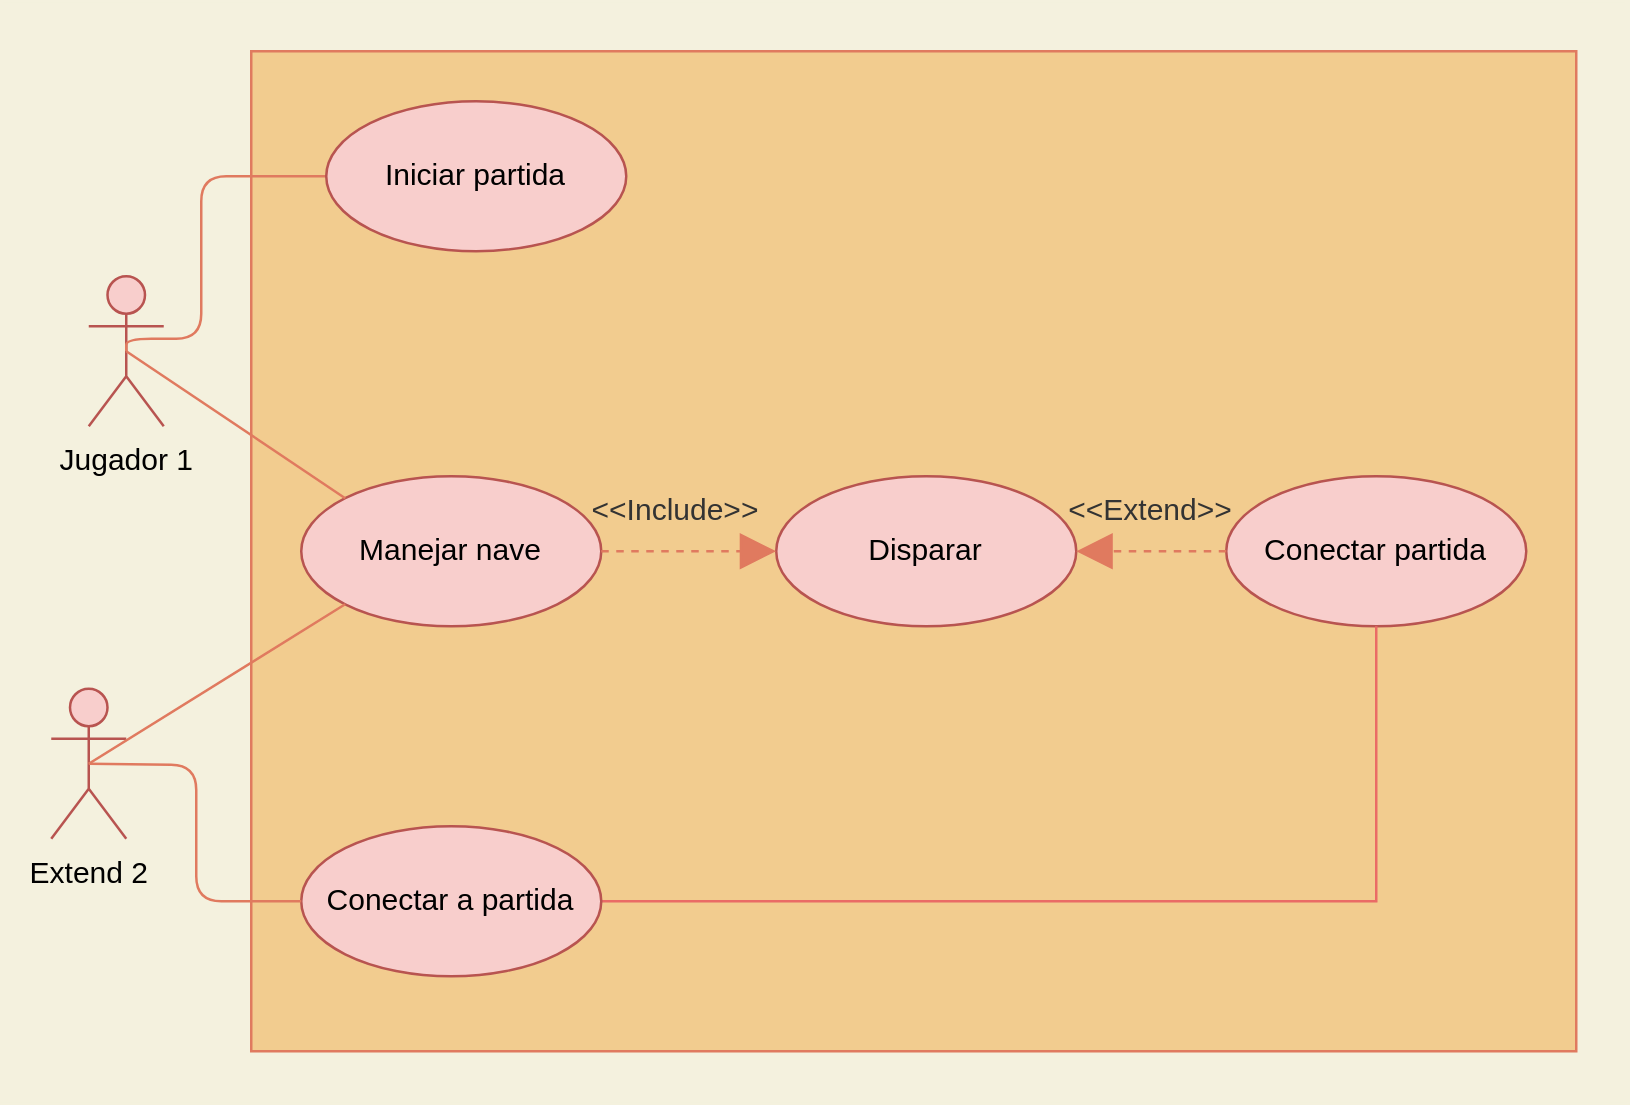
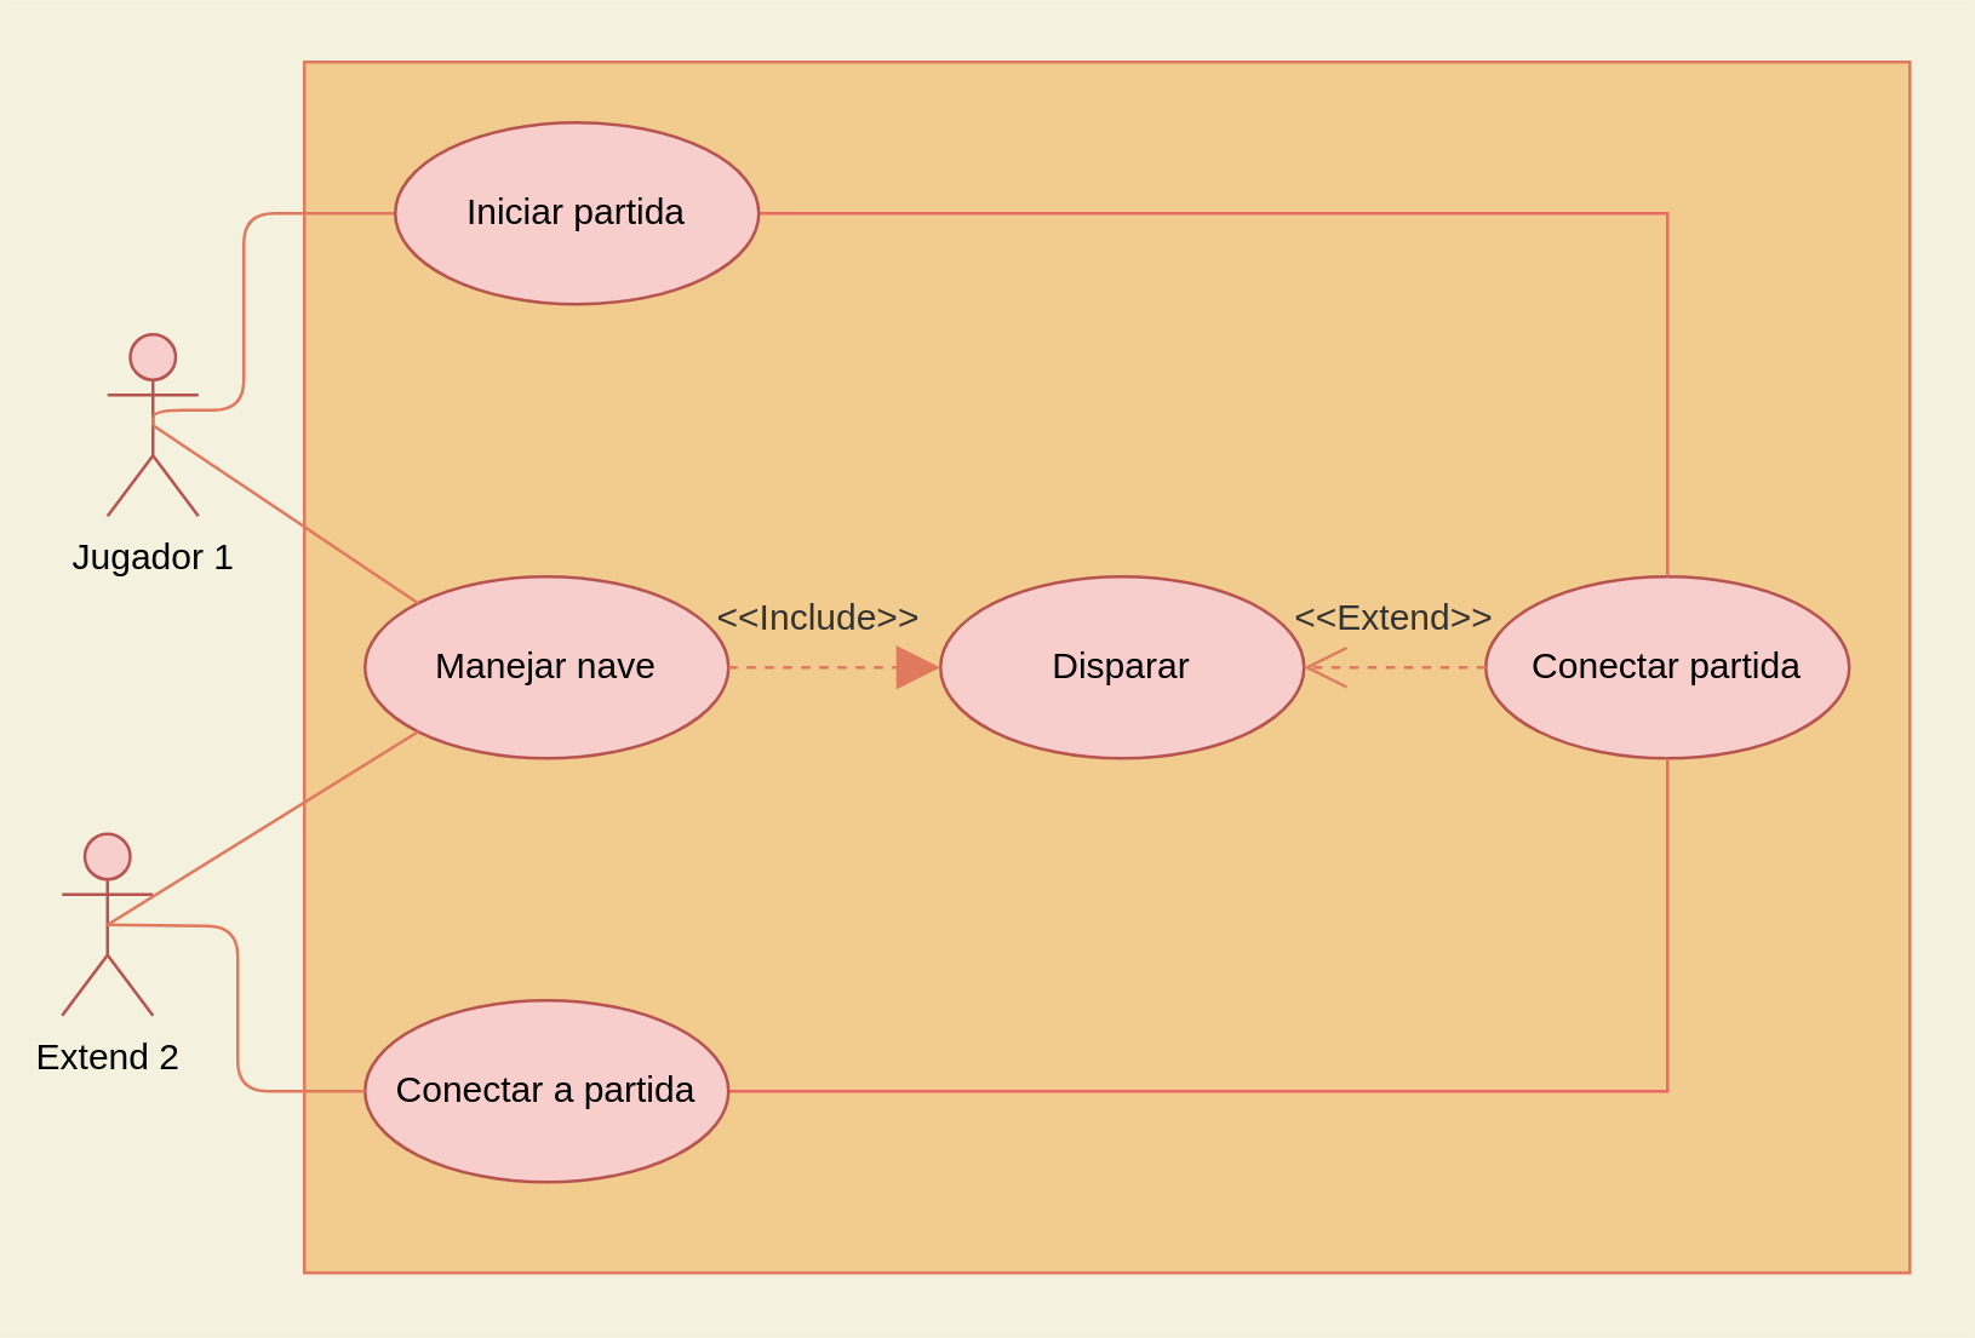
  <mxCell id="0" />
  <mxCell id="1" parent="0" />
  <mxCell id="2" value="Jugador 1" style="shape=umlActor;verticalLabelPosition=bottom;verticalAlign=top;html=1;rounded=0;sketch=0;strokeColor=#b85450;fillColor=#f8cecc;" parent="1" vertex="1"><mxGeometry x="35" y="110" width="30" height="60" as="geometry" /></mxCell>
  <mxCell id="3" value="Extend 2" style="shape=umlActor;verticalLabelPosition=bottom;verticalAlign=top;html=1;rounded=0;sketch=0;strokeColor=#b85450;fillColor=#f8cecc;" parent="1" vertex="1"><mxGeometry x="20" y="275" width="30" height="60" as="geometry" /></mxCell>
  <mxCell id="4" value="" style="rounded=0;whiteSpace=wrap;html=1;sketch=0;strokeColor=#E07A5F;fillColor=#F2CC8F;fontColor=#393C56;" parent="1" vertex="1"><mxGeometry x="100" y="20" width="530" height="400" as="geometry" /></mxCell>
  <mxCell id="5" value="Conectar partida" style="ellipse;whiteSpace=wrap;html=1;rounded=0;sketch=0;strokeColor=#b85450;fillColor=#f8cecc;" parent="1" vertex="1"><mxGeometry x="490" y="190" width="120" height="60" as="geometry" /></mxCell>
  <mxCell id="6" value="" style="endArrow=none;html=1;edgeStyle=orthogonalEdgeStyle;strokeColor=#E07A5F;fillColor=#F2CC8F;fontColor=#393C56;exitX=0.5;exitY=0.5;exitDx=0;exitDy=0;exitPerimeter=0;entryX=0;entryY=0.5;entryDx=0;entryDy=0;" parent="1" source="2" target="15" edge="1"><mxGeometry relative="1" as="geometry"><mxPoint x="250" y="230" as="sourcePoint" /><mxPoint x="410" y="230" as="targetPoint" /><Array as="points"><mxPoint x="80" y="135" /><mxPoint x="80" y="70" /></Array></mxGeometry></mxCell>
  <mxCell id="7" style="edgeStyle=orthogonalEdgeStyle;rounded=0;orthogonalLoop=1;jettySize=auto;html=1;entryX=0.5;entryY=1;entryDx=0;entryDy=0;endArrow=none;endFill=0;strokeColor=#EA6B66;" edge="1" parent="1" source="8" target="5"><mxGeometry relative="1" as="geometry" /></mxCell>
  <mxCell id="8" value="Conectar a partida" style="ellipse;whiteSpace=wrap;html=1;rounded=0;sketch=0;strokeColor=#b85450;fillColor=#f8cecc;" parent="1" vertex="1"><mxGeometry x="120" y="330" width="120" height="60" as="geometry" /></mxCell>
  <mxCell id="9" value="" style="endArrow=none;html=1;edgeStyle=orthogonalEdgeStyle;strokeColor=#E07A5F;fillColor=#F2CC8F;fontColor=#393C56;entryX=0;entryY=0.5;entryDx=0;entryDy=0;" parent="1" target="8" edge="1"><mxGeometry relative="1" as="geometry"><mxPoint x="35" y="305" as="sourcePoint" /><mxPoint x="410" y="400" as="targetPoint" /></mxGeometry></mxCell>
  <mxCell id="10" value="Manejar nave" style="ellipse;whiteSpace=wrap;html=1;rounded=0;sketch=0;strokeColor=#b85450;fillColor=#f8cecc;" parent="1" vertex="1"><mxGeometry x="120" y="190" width="120" height="60" as="geometry" /></mxCell>
  <mxCell id="11" value="" style="endArrow=none;html=1;strokeColor=#E07A5F;fillColor=#F2CC8F;fontColor=#393C56;exitX=0.5;exitY=0.5;exitDx=0;exitDy=0;exitPerimeter=0;entryX=0;entryY=1;entryDx=0;entryDy=0;" parent="1" source="3" target="10" edge="1"><mxGeometry width="50" height="50" relative="1" as="geometry"><mxPoint x="310" y="250" as="sourcePoint" /><mxPoint x="360" y="200" as="targetPoint" /></mxGeometry></mxCell>
  <mxCell id="12" value="" style="endArrow=none;html=1;strokeColor=#E07A5F;fillColor=#F2CC8F;fontColor=#393C56;exitX=0.5;exitY=0.5;exitDx=0;exitDy=0;exitPerimeter=0;entryX=0;entryY=0;entryDx=0;entryDy=0;" parent="1" source="2" target="10" edge="1"><mxGeometry width="50" height="50" relative="1" as="geometry"><mxPoint x="45" y="315" as="sourcePoint" /><mxPoint x="217.574" y="251.213" as="targetPoint" /></mxGeometry></mxCell>
  <mxCell id="13" value="Disparar" style="ellipse;whiteSpace=wrap;html=1;rounded=0;sketch=0;strokeColor=#b85450;fillColor=#f8cecc;" parent="1" vertex="1"><mxGeometry x="310" y="190" width="120" height="60" as="geometry" /></mxCell>
+ <mxCell id="14" style="edgeStyle=orthogonalEdgeStyle;rounded=0;orthogonalLoop=1;jettySize=auto;html=1;entryX=0.5;entryY=0;entryDx=0;entryDy=0;endArrow=none;endFill=0;strokeColor=#EA6B66;" edge="1" parent="1" source="15" target="5"><mxGeometry relative="1" as="geometry" /></mxCell>
  <mxCell id="15" value="Iniciar partida" style="ellipse;whiteSpace=wrap;html=1;rounded=0;sketch=0;strokeColor=#b85450;fillColor=#f8cecc;" parent="1" vertex="1"><mxGeometry x="130" y="40" width="120" height="60" as="geometry" /></mxCell>
  <mxCell id="16" value="" style="endArrow=block;dashed=1;endFill=1;endSize=12;html=1;strokeColor=#E07A5F;fillColor=#F2CC8F;fontColor=#393C56;exitX=1;exitY=0.5;exitDx=0;exitDy=0;" parent="1" source="10" edge="1"><mxGeometry width="160" relative="1" as="geometry"><mxPoint x="250" y="230" as="sourcePoint" /><mxPoint x="310" y="220" as="targetPoint" /></mxGeometry></mxCell>
  <mxCell id="17" value="&lt;&lt;Include&gt;&gt;" style="text;align=center;fontStyle=0;verticalAlign=middle;spacingLeft=3;spacingRight=3;strokeColor=none;rotatable=0;points=[[0,0.5],[1,0.5]];portConstraint=eastwest;rounded=0;sketch=0;fontColor=#333333;" parent="1" vertex="1"><mxGeometry x="230" y="190" width="80" height="26" as="geometry" /></mxCell>
- <mxCell id="18" value="" style="endArrow=block;dashed=1;endFill=1;endSize=12;html=1;strokeColor=#E07A5F;fillColor=#F2CC8F;fontColor=#393C56;exitX=0;exitY=0.5;exitDx=0;exitDy=0;entryX=1;entryY=0.5;entryDx=0;entryDy=0;" edge="1" parent="1" source="5" target="13"><mxGeometry width="160" relative="1" as="geometry"><mxPoint x="250" y="230" as="sourcePoint" /><mxPoint x="320" y="230" as="targetPoint" /></mxGeometry></mxCell>
+ <mxCell id="18" value="" style="endArrow=open;dashed=1;endFill=1;endSize=12;html=1;strokeColor=#E07A5F;fillColor=#F2CC8F;fontColor=#393C56;exitX=0;exitY=0.5;exitDx=0;exitDy=0;entryX=1;entryY=0.5;entryDx=0;entryDy=0;" edge="1" parent="1" source="5" target="13"><mxGeometry width="160" relative="1" as="geometry"><mxPoint x="250" y="230" as="sourcePoint" /><mxPoint x="320" y="230" as="targetPoint" /></mxGeometry></mxCell>
  <mxCell id="19" value="&lt;&lt;Extend&gt;&gt;" style="text;align=center;fontStyle=0;verticalAlign=middle;spacingLeft=3;spacingRight=3;strokeColor=none;rotatable=0;points=[[0,0.5],[1,0.5]];portConstraint=eastwest;rounded=0;sketch=0;fontColor=#333333;" vertex="1" parent="1"><mxGeometry x="420" y="190" width="80" height="26" as="geometry" /></mxCell>
